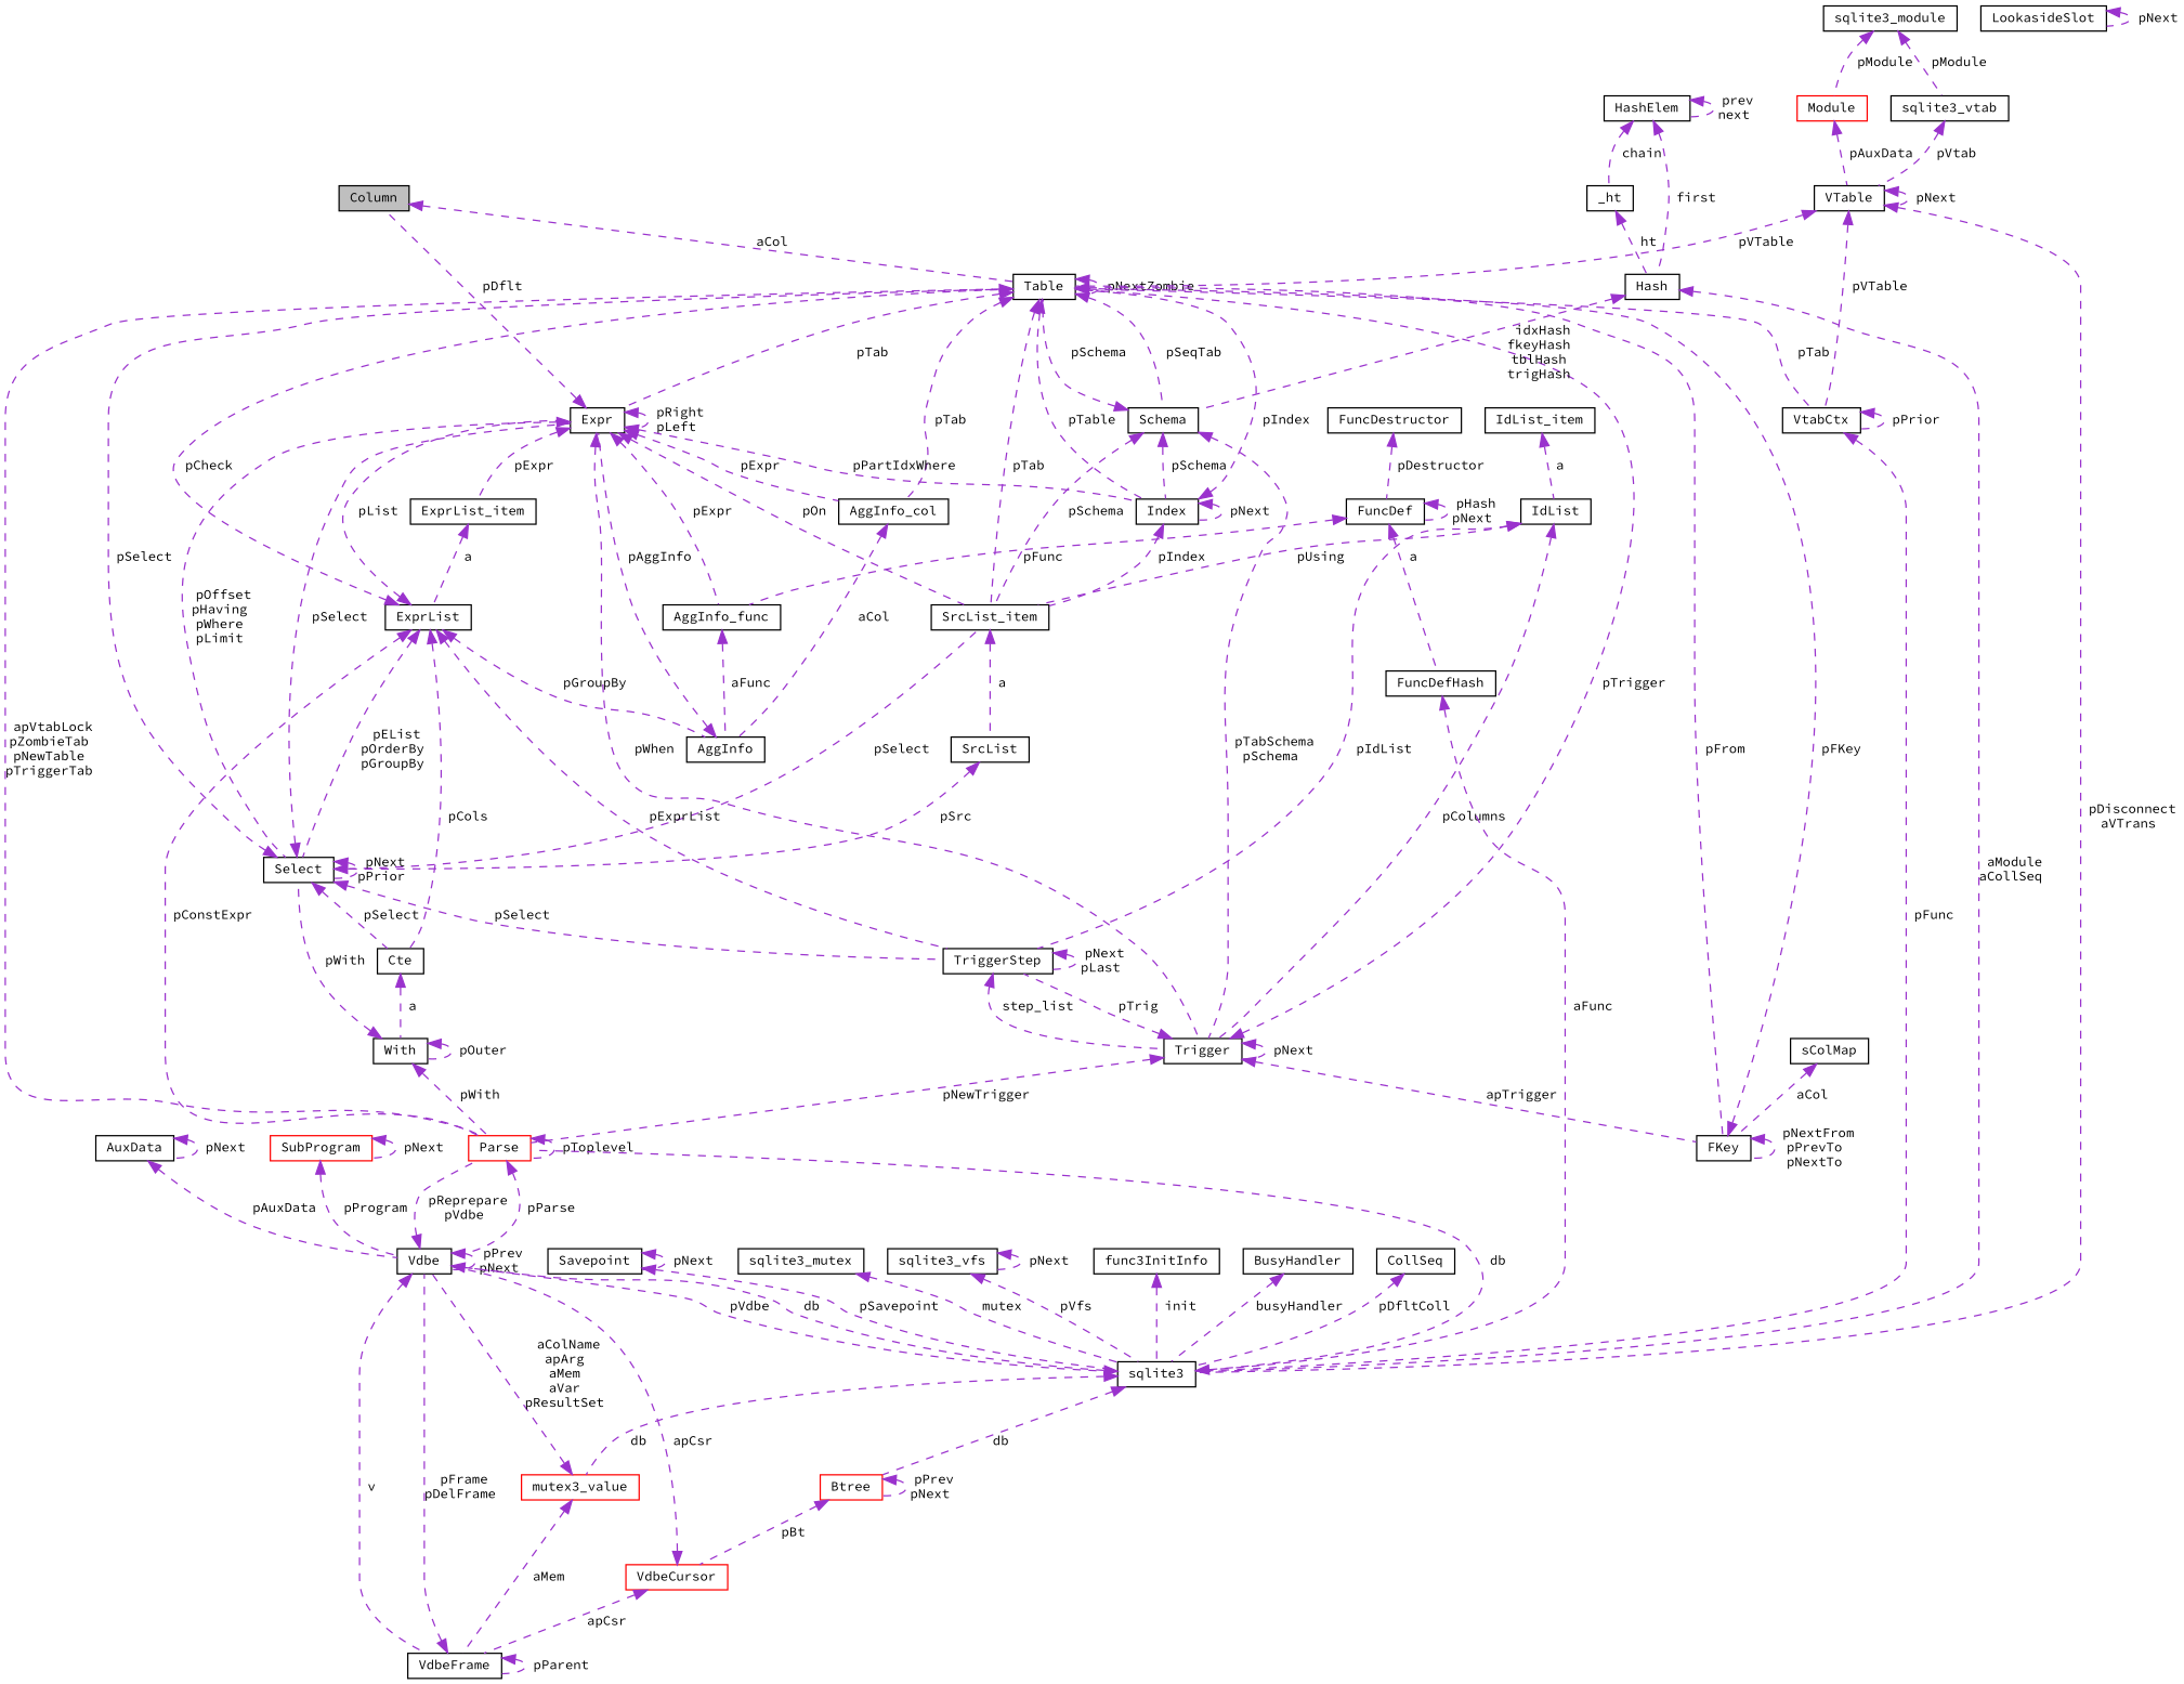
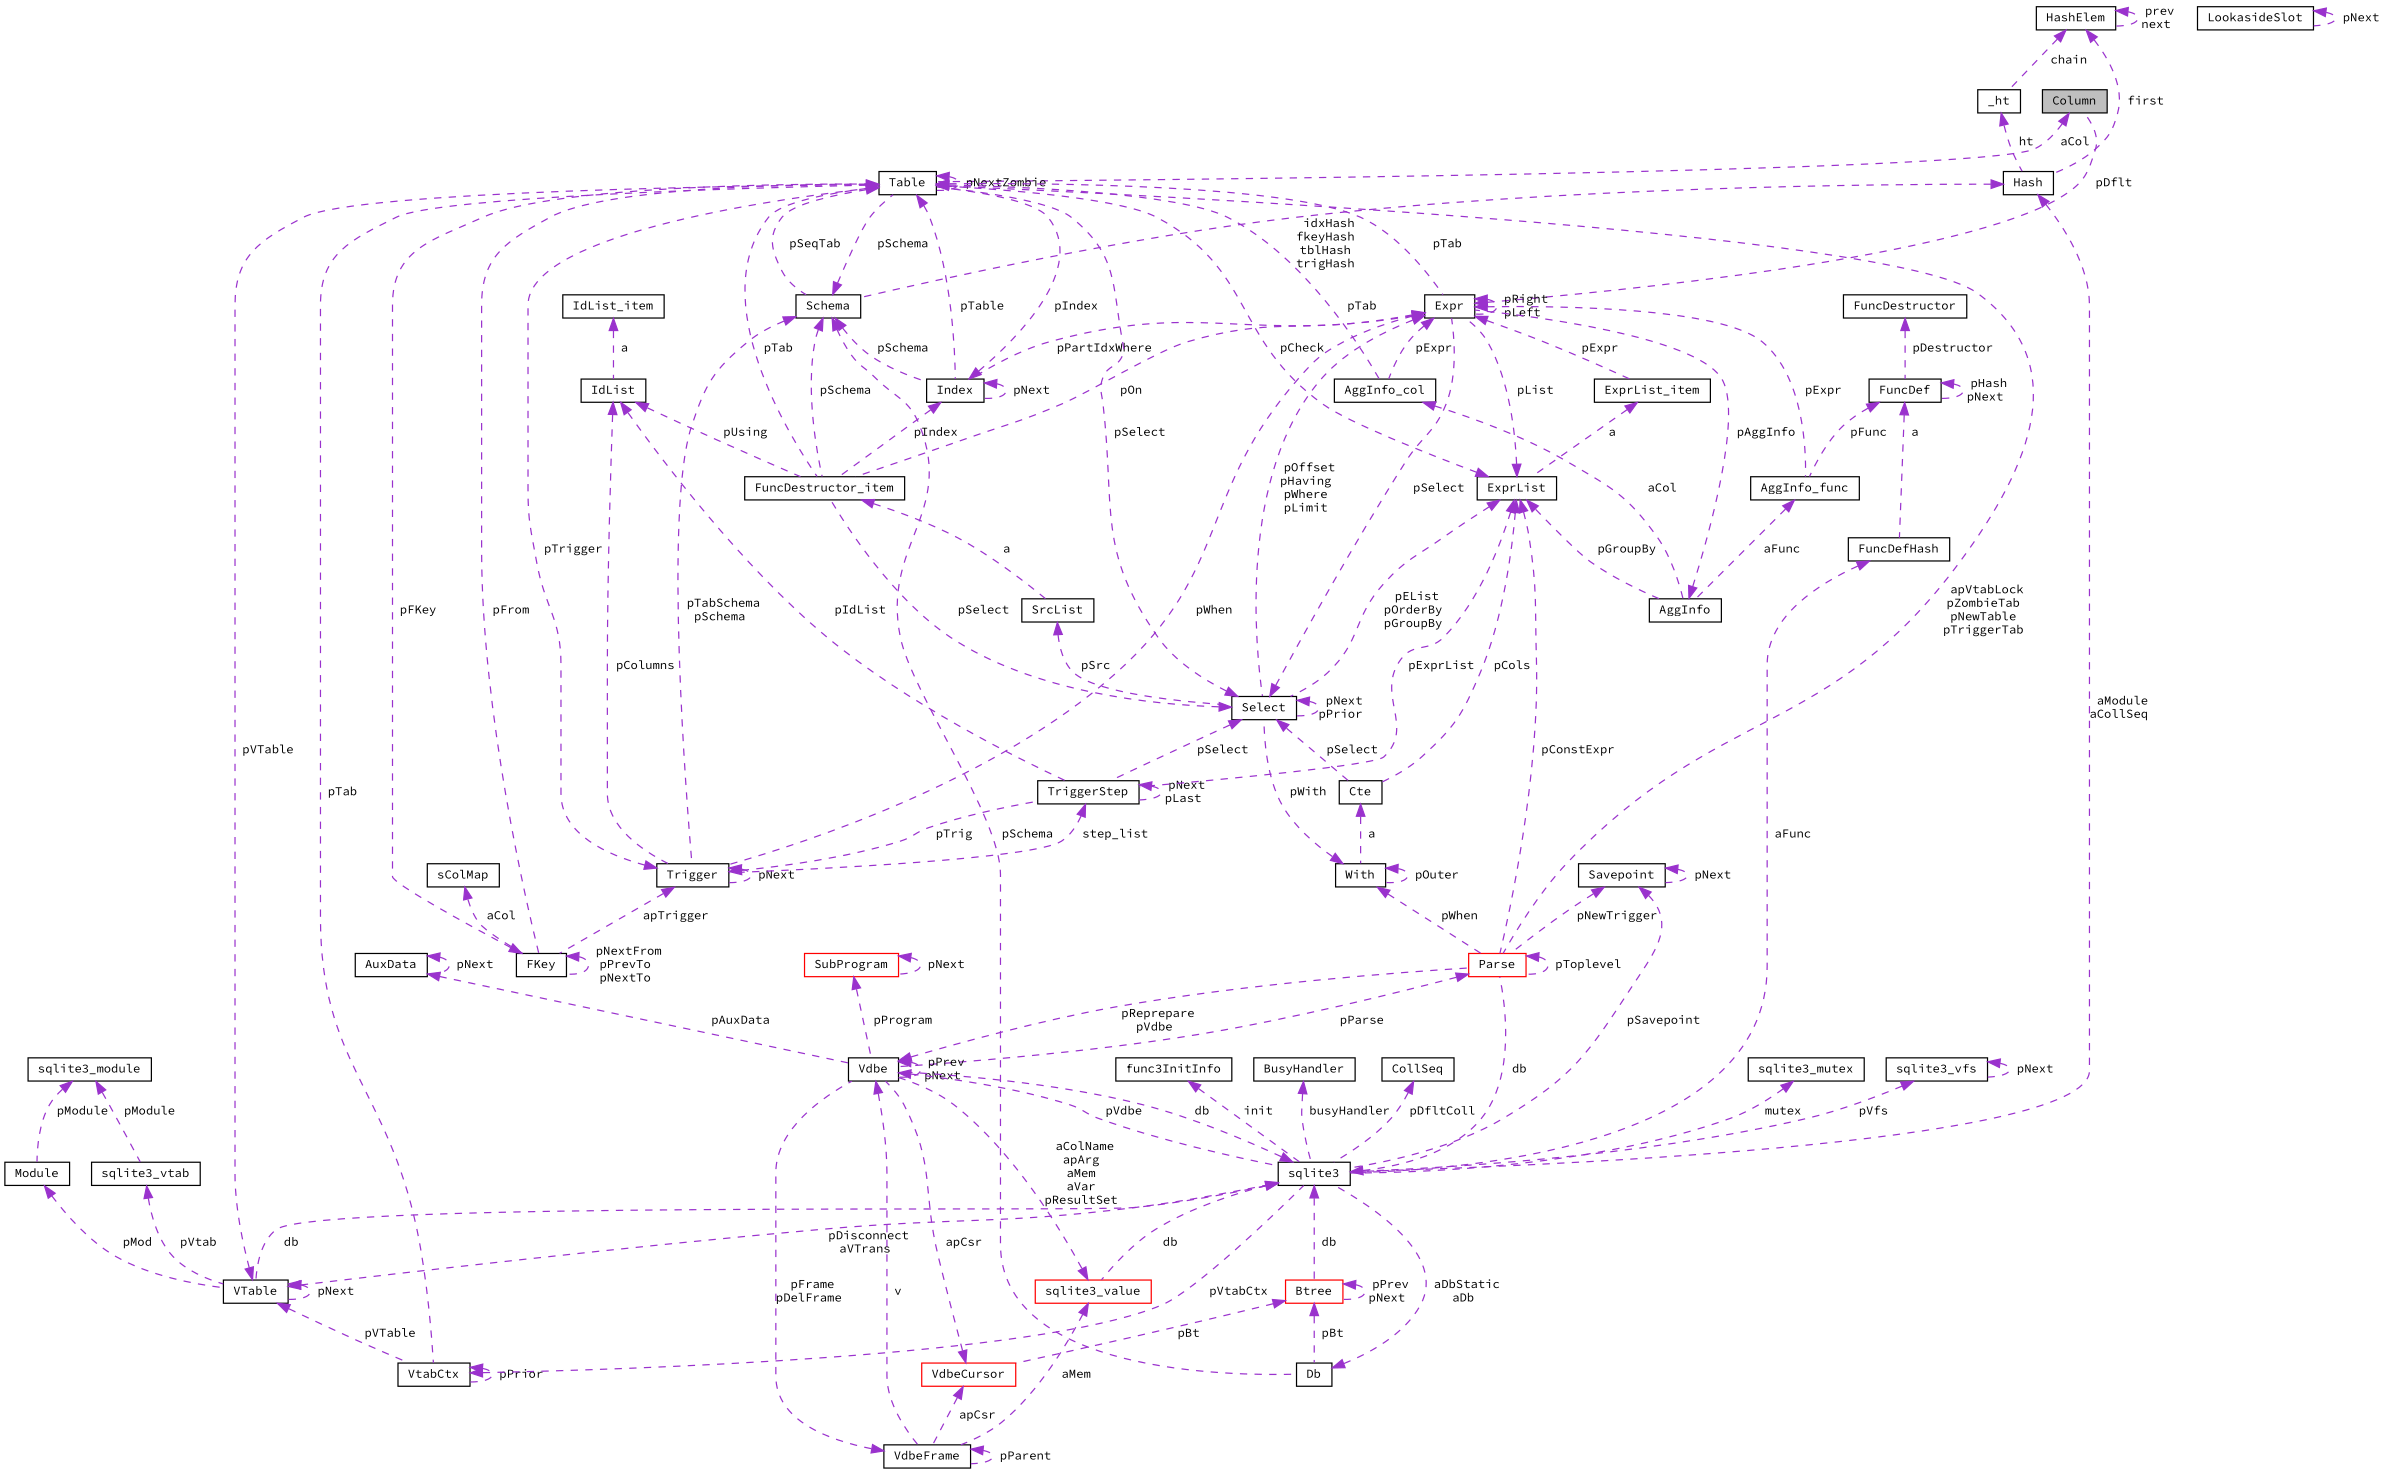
  digraph {
    fontname="Source Code Pro"
    node [color=black fillcolor=white fontname="Source Code Pro" fontsize=10 shape=record style=filled]
    edge [color=darkorchid3 dir=back fontname="Source Code Pro" fontsize=10 labelfontname=Helvetica labelfontsize=10 style=dashed]
    n1 [fillcolor=grey75 fontcolor=black height=0.2 label=Column width=0.4]
    n2 [height=0.2 label=Table width=0.4]
    n3 [height=0.2 label=Expr width=0.4]
    n4 [height=0.2 label=AggInfo_col width=0.4]
-   n5 [height=0.2 label=SrcList_item width=0.4]
+   n5 [height=0.2 label=FuncDestructor_item width=0.4]
    n6 [height=0.2 label=Index width=0.4]
    n7 [height=0.2 label=Schema width=0.4]
    n8 [height=0.2 label=FKey width=0.4]
    n9 [color=red height=0.2 label=Parse width=0.4]
    n10 [height=0.2 label=VtabCtx width=0.4]
    n11 [height=0.2 label=Trigger width=0.4]
    n12 [height=0.2 label=Select width=0.4]
    n13 [height=0.2 label=ExprList_item width=0.4]
    n14 [height=0.2 label=AggInfo_func width=0.4]
    n15 [height=0.2 label=AggInfo width=0.4]
    n16 [height=0.2 label=TriggerStep width=0.4]
    n17 [height=0.2 label=Cte width=0.4]
    n18 [height=0.2 label=ExprList width=0.4]
    n19 [height=0.2 label=SrcList width=0.4]
+   n20 [height=0.2 label=Db width=0.4]
    n21 [height=0.2 label=Vdbe width=0.4]
    n22 [height=0.2 label=sqlite3 width=0.4]
    n23 [height=0.2 label=Hash width=0.4]
    n24 [height=0.2 label=VTable width=0.4]
-   n25 [color=red height=0.2 label=mutex3_value width=0.4]
+   n25 [color=red height=0.2 label=sqlite3_value width=0.4]
    n26 [color=red height=0.2 label=Btree width=0.4]
    n27 [height=0.2 label=_ht width=0.4]
    n28 [height=0.2 label=HashElem width=0.4]
    n29 [height=0.2 label=sColMap width=0.4]
    n30 [height=0.2 label=IdList width=0.4]
    n31 [height=0.2 label=IdList_item width=0.4]
    n32 [height=0.2 label=With width=0.4]
    n33 [height=0.2 label=VdbeFrame width=0.4]
    n34 [color=red height=0.2 label=VdbeCursor width=0.4]
    n35 [height=0.2 label=AuxData width=0.4]
    n36 [color=red height=0.2 label=SubProgram width=0.4]
    n37 [height=0.2 label=Savepoint width=0.4]
    n38 [height=0.2 label=FuncDefHash width=0.4]
    n39 [height=0.2 label=FuncDef width=0.4]
    n40 [height=0.2 label=FuncDestructor width=0.4]
    n41 [height=0.2 label=LookasideSlot width=0.4]
    n42 [height=0.2 label=sqlite3_mutex width=0.4]
    n43 [height=0.2 label=sqlite3_vfs width=0.4]
    n44 [height=0.2 label=func3InitInfo width=0.4]
    n45 [height=0.2 label=BusyHandler width=0.4]
    n46 [height=0.2 label=CollSeq width=0.4]
-   n47 [color=red height=0.2 label=Module width=0.4]
+   n47 [height=0.2 label=Module width=0.4]
    n48 [height=0.2 label=sqlite3_module width=0.4]
    n49 [height=0.2 label=sqlite3_vtab width=0.4]
    n1 -> n2 [label=" aCol"]
    n2 -> n2 [label=" pNextZombie"]
    n2 -> n3 [label=" pTab"]
    n2 -> n4 [label=" pTab"]
    n2 -> n5 [label=" pTab"]
    n2 -> n6 [label=" pTable"]
    n2 -> n7 [label=" pSeqTab"]
    n2 -> n8 [label=" pFrom"]
    n2 -> n9 [label=" apVtabLock\npZombieTab\npNewTable\npTriggerTab"]
    n2 -> n10 [label=" pTab"]
    n3 -> n1 [label=" pDflt"]
    n3 -> n3 [label=" pRight\npLeft"]
    n3 -> n4 [label=" pExpr"]
    n3 -> n5 [label=" pOn"]
    n3 -> n6 [label=" pPartIdxWhere"]
    n3 -> n11 [label=" pWhen"]
    n3 -> n12 [label=" pOffset\npHaving\npWhere\npLimit"]
    n3 -> n13 [label=" pExpr"]
    n3 -> n14 [label=" pExpr"]
    n4 -> n15 [label=" aCol"]
    n5 -> n19 [label=" a"]
    n6 -> n2 [label=" pIndex"]
    n6 -> n5 [label=" pIndex"]
    n6 -> n6 [label=" pNext"]
    n7 -> n2 [label=" pSchema"]
    n7 -> n5 [label=" pSchema"]
    n7 -> n6 [label=" pSchema"]
    n7 -> n11 [label=" pTabSchema\npSchema"]
+   n7 -> n20 [label=" pSchema"]
    n8 -> n2 [label=" pFKey"]
    n8 -> n8 [label=" pNextFrom\npPrevTo\npNextTo"]
    n9 -> n9 [label=" pToplevel"]
    n9 -> n21 [label=" pParse"]
    n10 -> n10 [label=" pPrior"]
-   n10 -> n22 [label=" pFunc"]
+   n10 -> n22 [label=" pVtabCtx"]
    n11 -> n2 [label=" pTrigger"]
    n11 -> n8 [label=" apTrigger"]
-   n11 -> n9 [label=" pNewTrigger"]
+   n37 -> n9 [label=" pNewTrigger"]
    n11 -> n11 [label=" pNext"]
    n11 -> n16 [label=" pTrig"]
    n12 -> n2 [label=" pSelect"]
    n12 -> n3 [label=" pSelect"]
    n12 -> n5 [label=" pSelect"]
    n12 -> n12 [label=" pNext\npPrior"]
    n12 -> n16 [label=" pSelect"]
    n12 -> n17 [label=" pSelect"]
    n13 -> n18 [label=" a"]
    n14 -> n15 [label=" aFunc"]
    n15 -> n3 [label=" pAggInfo"]
    n16 -> n11 [label=" step_list"]
    n16 -> n16 [label=" pNext\npLast"]
    n17 -> n32 [label=" a"]
    n18 -> n2 [label=" pCheck"]
    n18 -> n3 [label=" pList"]
    n18 -> n9 [label=" pConstExpr"]
    n18 -> n12 [label=" pEList\npOrderBy\npGroupBy"]
    n18 -> n15 [label=" pGroupBy"]
    n18 -> n16 [label=" pExprList"]
    n18 -> n17 [label=" pCols"]
    n19 -> n12 [label=" pSrc"]
+   n20 -> n22 [label=" aDbStatic\naDb"]
    n21 -> n9 [label=" pReprepare\npVdbe"]
    n21 -> n21 [label=" pPrev\npNext"]
    n21 -> n22 [label=" pVdbe"]
    n21 -> n33 [label=" v"]
    n22 -> n9 [label=" db"]
    n22 -> n21 [label=" db"]
+   n22 -> n24 [label=" db"]
    n22 -> n25 [label=" db"]
    n22 -> n26 [label=" db"]
    n23 -> n7 [label=" idxHash\nfkeyHash\ntblHash\ntrigHash"]
    n23 -> n22 [label=" aModule\naCollSeq"]
    n24 -> n2 [label=" pVTable"]
    n24 -> n10 [label=" pVTable"]
    n24 -> n22 [label=" pDisconnect\naVTrans"]
    n24 -> n24 [label=" pNext"]
    n25 -> n21 [label=" aColName\napArg\naMem\naVar\npResultSet"]
    n25 -> n33 [label=" aMem"]
+   n26 -> n20 [label=" pBt"]
    n26 -> n26 [label=" pPrev\npNext"]
    n26 -> n34 [label=" pBt"]
    n27 -> n23 [label=" ht"]
    n28 -> n23 [label=" first"]
    n28 -> n27 [label=" chain"]
    n28 -> n28 [label=" prev\nnext"]
    n29 -> n8 [label=" aCol"]
    n30 -> n5 [label=" pUsing"]
    n30 -> n11 [label=" pColumns"]
    n30 -> n16 [label=" pIdList"]
    n31 -> n30 [label=" a"]
-   n32 -> n9 [label=" pWith"]
+   n32 -> n9 [label=" pWhen"]
    n32 -> n12 [label=" pWith"]
    n32 -> n32 [label=" pOuter"]
    n33 -> n21 [label=" pFrame\npDelFrame"]
    n33 -> n33 [label=" pParent"]
    n34 -> n21 [label=" apCsr"]
    n34 -> n33 [label=" apCsr"]
    n35 -> n21 [label=" pAuxData"]
    n35 -> n35 [label=" pNext"]
    n36 -> n21 [label=" pProgram"]
    n36 -> n36 [label=" pNext"]
    n37 -> n22 [label=" pSavepoint"]
    n37 -> n37 [label=" pNext"]
    n38 -> n22 [label=" aFunc"]
    n39 -> n14 [label=" pFunc"]
    n39 -> n38 [label=" a"]
    n39 -> n39 [label=" pHash\npNext"]
    n40 -> n39 [label=" pDestructor"]
    n41 -> n41 [label=" pNext"]
    n42 -> n22 [label=" mutex"]
    n43 -> n22 [label=" pVfs"]
    n43 -> n43 [label=" pNext"]
    n44 -> n22 [label=" init"]
    n45 -> n22 [label=" busyHandler"]
    n46 -> n22 [label=" pDfltColl"]
-   n47 -> n24 [label=" pAuxData"]
+   n47 -> n24 [label=" pMod"]
    n48 -> n47 [label=" pModule"]
    n48 -> n49 [label=" pModule"]
    n49 -> n24 [label=" pVtab"]
  }
